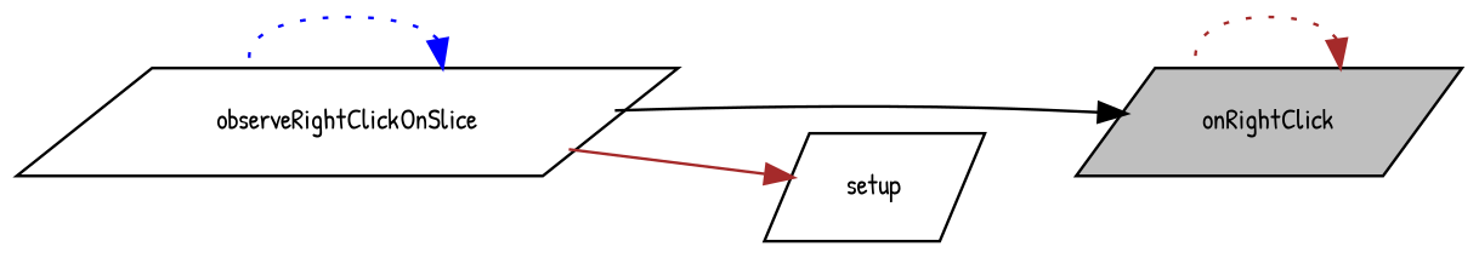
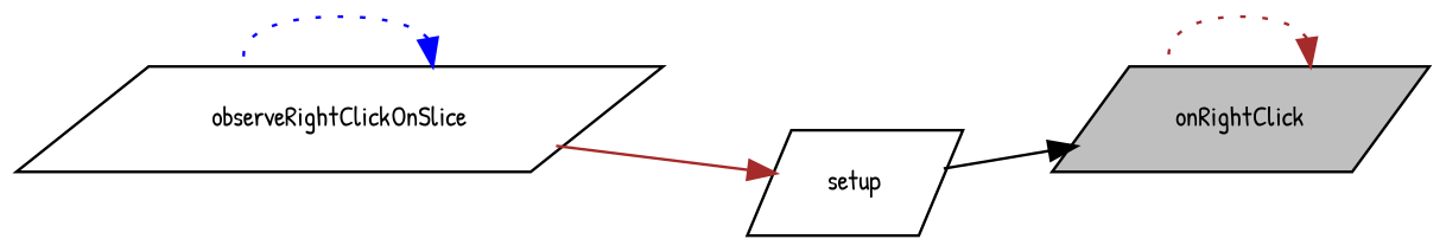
  digraph {
    fontname="Patrick Hand"
    rankdir=RL
    node [color=black fontname="Patrick Hand" fontsize=10 shape=parallelogram]
    edge [color=brown dir=back fontname="Patrick Hand" fontsize=10 labelfontname=Helvetica labelfontsize=10 style=dotted]
    n1 [fillcolor=grey75 fontcolor=black height=0.2 label=onRightClick style=filled width=0.4]
    n2 [height=0.2 label=observeRightClickOnSlice width=0.4]
    n3 [height=0.2 label=setup width=0.4]
    n1 -> n1
-   n1 -> n2 [color=black style=solid]
+   n1 -> n3 [color=black style=solid]
    n2 -> n2 [color=blue]
    n3 -> n2 [style=solid]
  }
